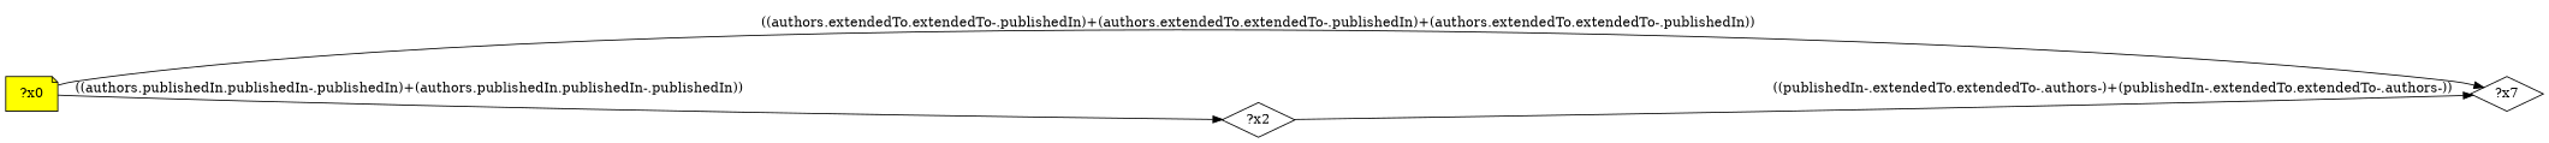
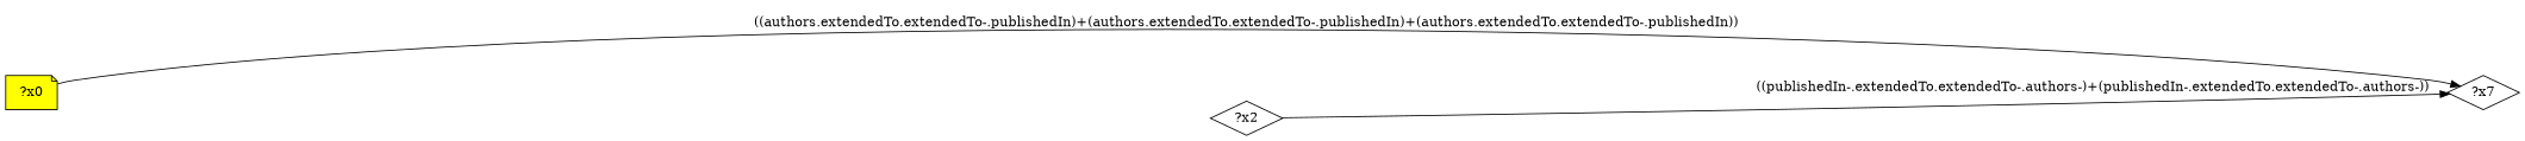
  digraph {
    rankdir=LR
    node [shape=diamond]
    n1 [fillcolor=yellow label="?x0" shape=note style="filled,"]
    n2 [label="?x7"]
    n3 [label="?x2"]
    n1 -> n2 [label="((authors.extendedTo.extendedTo-.publishedIn)+(authors.extendedTo.extendedTo-.publishedIn)+(authors.extendedTo.extendedTo-.publishedIn))"]
-   n1 -> n3 [label="((authors.publishedIn.publishedIn-.publishedIn)+(authors.publishedIn.publishedIn-.publishedIn))"]
    n3 -> n2 [label="((publishedIn-.extendedTo.extendedTo-.authors-)+(publishedIn-.extendedTo.extendedTo-.authors-))"]
  }
